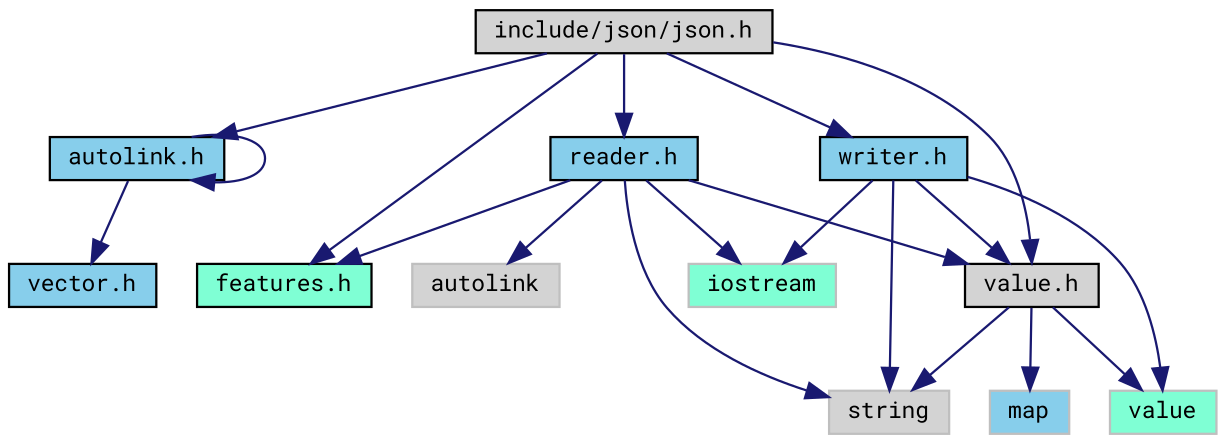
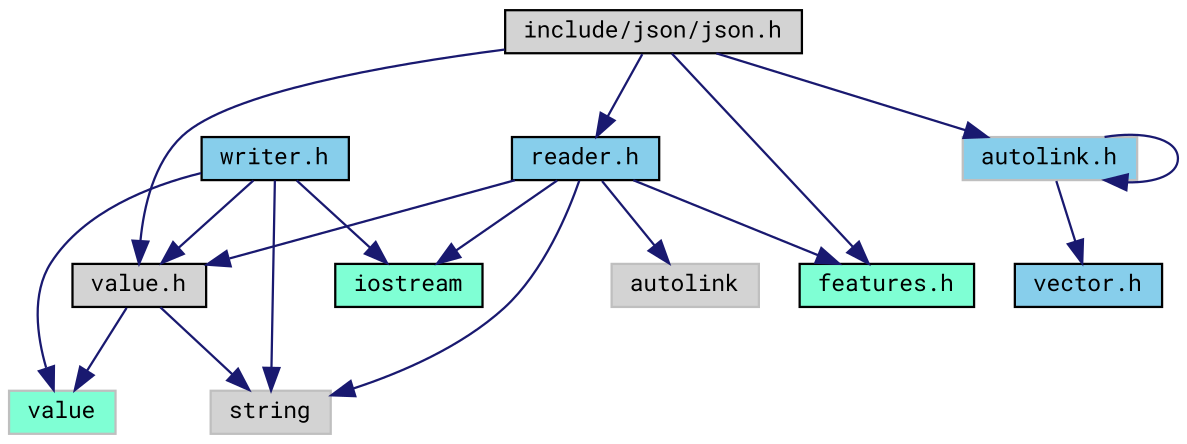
  digraph {
    fontname="Roboto Mono"
    node [color=black fillcolor=skyblue fontname="Roboto Mono" fontsize=10 shape=record style=filled]
    edge [color=midnightblue fontname="Roboto Mono" fontsize=10 labelfontname=FreeSans labelfontsize=10 style=solid]
    n1 [fillcolor=lightgrey fontcolor=black height=0.2 label="include/json/json.h" width=0.4]
-   n2 [height=0.2 label="autolink.h" width=0.4]
+   n2 [color=grey75 height=0.2 label="autolink.h" width=0.4]
    n3 [fillcolor=lightgrey height=0.2 label="value.h" width=0.4]
    n4 [height=0.2 label="reader.h" width=0.4]
    n5 [fillcolor=aquamarine height=0.2 label="features.h" width=0.4]
    n6 [height=0.2 label="writer.h" width=0.4]
    n7 [height=0.2 label="vector.h" width=0.4]
    n8 [color=grey75 fillcolor=lightgrey height=0.2 label=string width=0.4]
    n9 [color=grey75 fillcolor=aquamarine height=0.2 label=value width=0.4]
-   n10 [color=grey75 height=0.2 label=map width=0.4]
    n11 [color=grey75 fillcolor=lightgrey height=0.2 label=autolink width=0.4]
-   n12 [color=grey75 fillcolor=aquamarine height=0.2 label=iostream width=0.4]
+   n12 [fillcolor=aquamarine height=0.2 label=iostream width=0.4]
    n1 -> n2
    n1 -> n3
    n1 -> n4
    n1 -> n5
-   n1 -> n6
    n2 -> n2
    n2 -> n7
    n3 -> n8
    n3 -> n9
-   n3 -> n10
    n4 -> n3
    n4 -> n5
    n4 -> n8
    n4 -> n11
    n4 -> n12
    n6 -> n3
    n6 -> n8
    n6 -> n9
    n6 -> n12
  }
